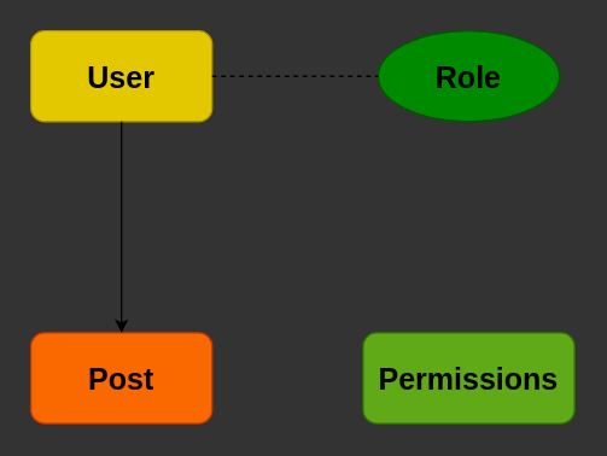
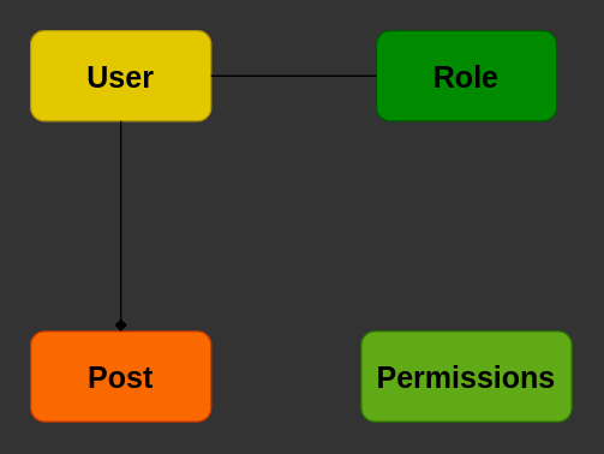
  <mxCell id="0" />
  <mxCell id="1" parent="0" />
  <mxCell id="2" value="&lt;font style=&quot;font-size: 20px;&quot;&gt;&lt;b&gt;User&lt;/b&gt;&lt;/font&gt;" style="rounded=1;whiteSpace=wrap;html=1;fillColor=#e3c800;fontColor=#000000;strokeColor=#B09500;" vertex="1" parent="1"><mxGeometry x="20" y="20" width="120" height="60" as="geometry" /></mxCell>
- <mxCell id="3" value="&lt;font color=&quot;#000000&quot;&gt;&lt;b&gt;Role&lt;/b&gt;&lt;/font&gt;" style="ellipse;whiteSpace=wrap;html=1;fontSize=20;fillColor=#008a00;fontColor=#ffffff;strokeColor=#005700;" vertex="1" parent="1"><mxGeometry x="250" y="20" width="120" height="60" as="geometry" /></mxCell>
+ <mxCell id="3" value="&lt;font color=&quot;#000000&quot;&gt;&lt;b&gt;Role&lt;/b&gt;&lt;/font&gt;" style="rounded=1;whiteSpace=wrap;html=1;fontSize=20;fillColor=#008a00;fontColor=#ffffff;strokeColor=#005700;" vertex="1" parent="1"><mxGeometry x="250" y="20" width="120" height="60" as="geometry" /></mxCell>
  <mxCell id="4" value="&lt;font color=&quot;#000000&quot;&gt;&lt;b&gt;Permissions&lt;/b&gt;&lt;/font&gt;" style="rounded=1;whiteSpace=wrap;html=1;fontSize=20;fontColor=#ffffff;fillColor=#60a917;strokeColor=#2D7600;" vertex="1" parent="1"><mxGeometry x="240" y="220" width="140" height="60" as="geometry" /></mxCell>
  <mxCell id="5" value="&lt;b&gt;Post&lt;/b&gt;" style="rounded=1;whiteSpace=wrap;html=1;fontSize=20;fontColor=#000000;fillColor=#fa6800;strokeColor=#C73500;" vertex="1" parent="1"><mxGeometry x="20" y="220" width="120" height="60" as="geometry" /></mxCell>
- <mxCell id="6" value="" style="endArrow=none;html=1;fontSize=20;fontColor=#000000;exitX=1;exitY=0.5;exitDx=0;exitDy=0;entryX=0;entryY=0.5;entryDx=0;entryDy=0;rounded=1;dashed=1;" edge="1" parent="1" source="2" target="3"><mxGeometry width="50" height="50" relative="1" as="geometry"><mxPoint x="410" y="360" as="sourcePoint" /><mxPoint x="460" y="310" as="targetPoint" /></mxGeometry></mxCell>
- <mxCell id="7" value="" style="endArrow=classic;html=1;fontSize=20;fontColor=#000000;exitX=0.5;exitY=1;exitDx=0;exitDy=0;entryX=0.5;entryY=0;entryDx=0;entryDy=0;rounded=1;" edge="1" parent="1" source="2" target="5"><mxGeometry width="50" height="50" relative="1" as="geometry"><mxPoint x="410" y="360" as="sourcePoint" /><mxPoint x="460" y="310" as="targetPoint" /></mxGeometry></mxCell>
+ <mxCell id="6" value="" style="endArrow=none;html=1;fontSize=20;fontColor=#000000;exitX=1;exitY=0.5;exitDx=0;exitDy=0;entryX=0;entryY=0.5;entryDx=0;entryDy=0;rounded=1;" edge="1" parent="1" source="2" target="3"><mxGeometry width="50" height="50" relative="1" as="geometry"><mxPoint x="410" y="360" as="sourcePoint" /><mxPoint x="460" y="310" as="targetPoint" /></mxGeometry></mxCell>
+ <mxCell id="7" value="" style="endArrow=diamond;html=1;fontSize=20;fontColor=#000000;exitX=0.5;exitY=1;exitDx=0;exitDy=0;entryX=0.5;entryY=0;entryDx=0;entryDy=0;rounded=1;" edge="1" parent="1" source="2" target="5"><mxGeometry width="50" height="50" relative="1" as="geometry"><mxPoint x="410" y="360" as="sourcePoint" /><mxPoint x="460" y="310" as="targetPoint" /></mxGeometry></mxCell>
